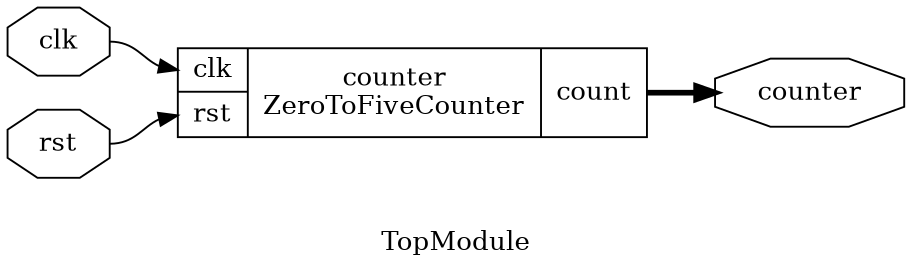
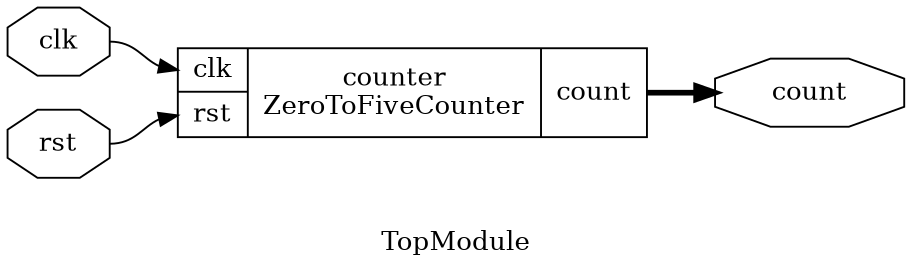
  digraph {
    label=TopModule
    rankdir=LR
    remincross=true
    node [color=black fontcolor=black shape=octagon]
    edge [color=black fontcolor=black tailport=e]
-   n1 [label=counter]
+   n1 [label=count]
    n2 [label=rst]
    n3 [label="{{<p3> clk|<p2> rst}|counter\nZeroToFiveCounter|{<p1> count}}" shape=record color="" fontcolor=""]
    n4 [label=clk]
    n2 -> n3 [headport="p2:w"]
    n3 -> n1 [headport=w style="setlinewidth(3)" tailport="p1:e"]
    n4 -> n3 [headport="p3:w"]
  }
